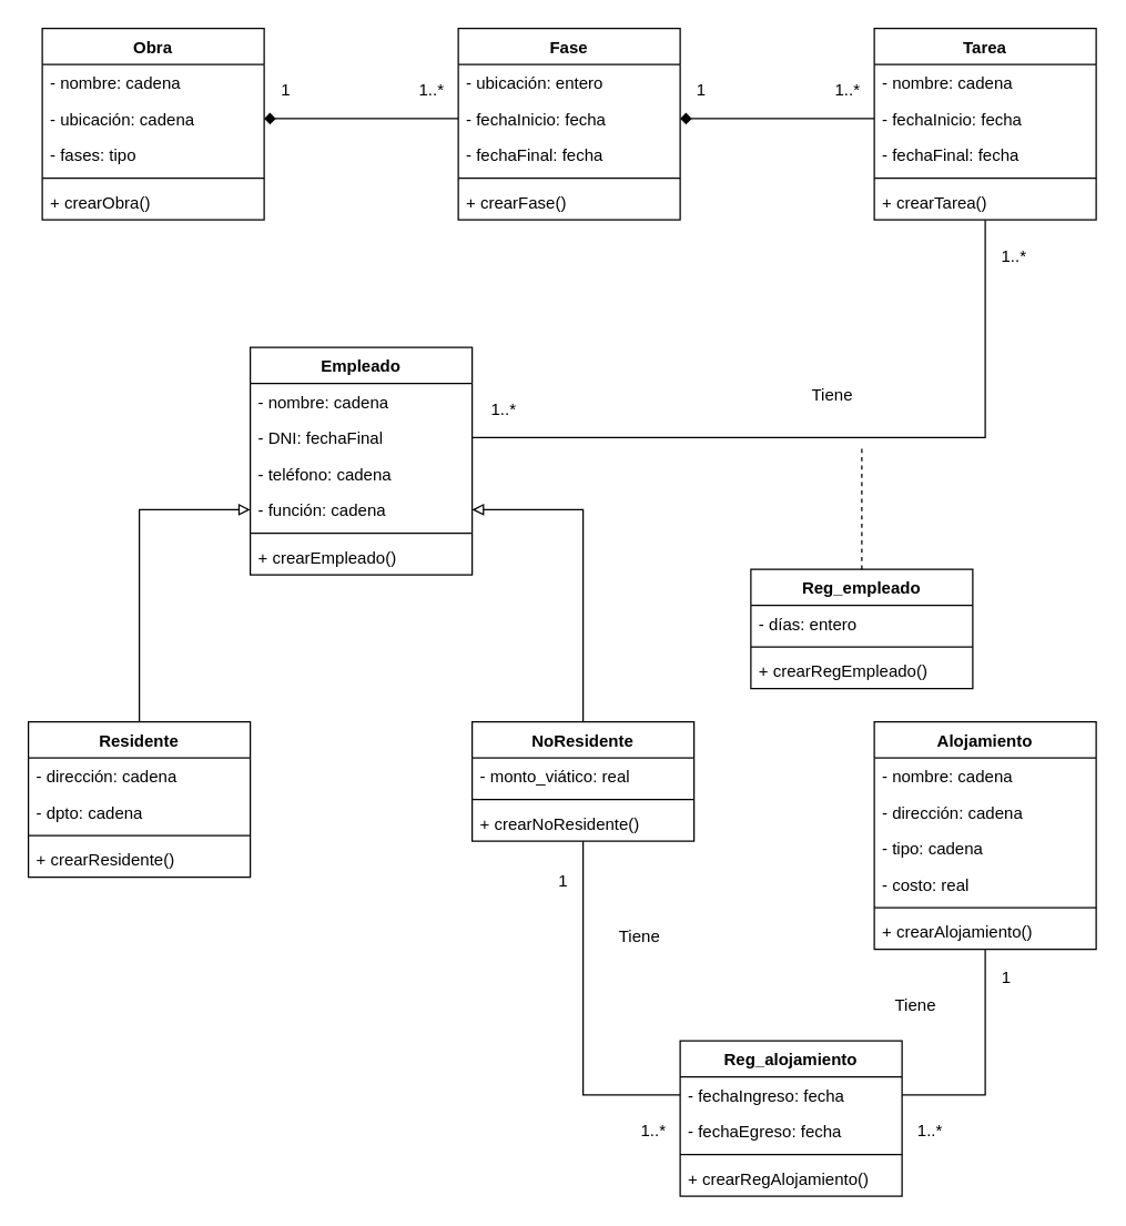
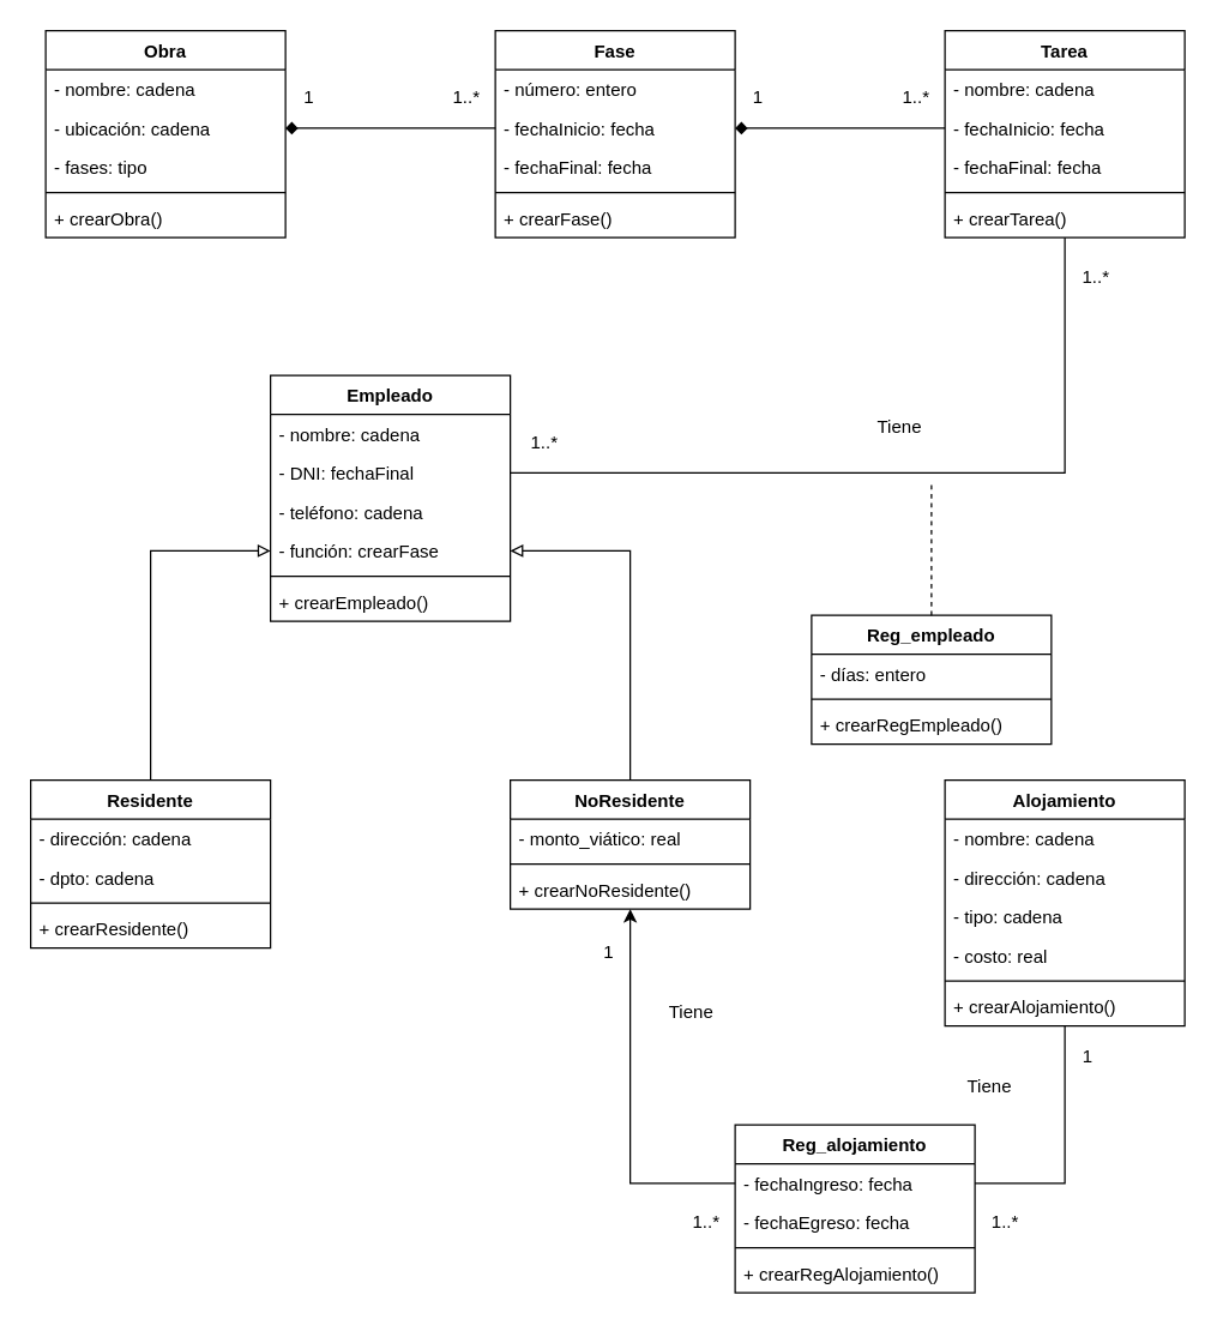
  <mxCell id="0" />
  <mxCell id="1" parent="0" />
  <mxCell id="2" value="Obra" style="swimlane;fontStyle=1;align=center;verticalAlign=top;childLayout=stackLayout;horizontal=1;startSize=26;horizontalStack=0;resizeParent=1;resizeParentMax=0;resizeLast=0;collapsible=1;marginBottom=0;" parent="1" vertex="1"><mxGeometry x="30" y="20" width="160" height="138" as="geometry" /></mxCell>
  <mxCell id="3" value="- nombre: cadena" style="text;strokeColor=none;fillColor=none;align=left;verticalAlign=top;spacingLeft=4;spacingRight=4;overflow=hidden;rotatable=0;points=[[0,0.5],[1,0.5]];portConstraint=eastwest;" parent="2" vertex="1"><mxGeometry y="26" width="160" height="26" as="geometry" /></mxCell>
  <mxCell id="4" value="- ubicación: cadena" style="text;strokeColor=none;fillColor=none;align=left;verticalAlign=top;spacingLeft=4;spacingRight=4;overflow=hidden;rotatable=0;points=[[0,0.5],[1,0.5]];portConstraint=eastwest;" parent="2" vertex="1"><mxGeometry y="52" width="160" height="26" as="geometry" /></mxCell>
  <mxCell id="5" value="- fases: tipo" style="text;strokeColor=none;fillColor=none;align=left;verticalAlign=top;spacingLeft=4;spacingRight=4;overflow=hidden;rotatable=0;points=[[0,0.5],[1,0.5]];portConstraint=eastwest;" parent="2" vertex="1"><mxGeometry y="78" width="160" height="26" as="geometry" /></mxCell>
  <mxCell id="6" value="" style="line;strokeWidth=1;fillColor=none;align=left;verticalAlign=middle;spacingTop=-1;spacingLeft=3;spacingRight=3;rotatable=0;labelPosition=right;points=[];portConstraint=eastwest;" parent="2" vertex="1"><mxGeometry y="104" width="160" height="8" as="geometry" /></mxCell>
  <mxCell id="7" value="+ crearObra()" style="text;strokeColor=none;fillColor=none;align=left;verticalAlign=top;spacingLeft=4;spacingRight=4;overflow=hidden;rotatable=0;points=[[0,0.5],[1,0.5]];portConstraint=eastwest;" parent="2" vertex="1"><mxGeometry y="112" width="160" height="26" as="geometry" /></mxCell>
  <mxCell id="8" value="Fase" style="swimlane;fontStyle=1;align=center;verticalAlign=top;childLayout=stackLayout;horizontal=1;startSize=26;horizontalStack=0;resizeParent=1;resizeParentMax=0;resizeLast=0;collapsible=1;marginBottom=0;" parent="1" vertex="1"><mxGeometry x="330" y="20" width="160" height="138" as="geometry" /></mxCell>
- <mxCell id="9" value="- ubicación: entero" style="text;strokeColor=none;fillColor=none;align=left;verticalAlign=top;spacingLeft=4;spacingRight=4;overflow=hidden;rotatable=0;points=[[0,0.5],[1,0.5]];portConstraint=eastwest;" parent="8" vertex="1"><mxGeometry y="26" width="160" height="26" as="geometry" /></mxCell>
+ <mxCell id="9" value="- número: entero" style="text;strokeColor=none;fillColor=none;align=left;verticalAlign=top;spacingLeft=4;spacingRight=4;overflow=hidden;rotatable=0;points=[[0,0.5],[1,0.5]];portConstraint=eastwest;" parent="8" vertex="1"><mxGeometry y="26" width="160" height="26" as="geometry" /></mxCell>
  <mxCell id="10" value="- fechaInicio: fecha" style="text;strokeColor=none;fillColor=none;align=left;verticalAlign=top;spacingLeft=4;spacingRight=4;overflow=hidden;rotatable=0;points=[[0,0.5],[1,0.5]];portConstraint=eastwest;" parent="8" vertex="1"><mxGeometry y="52" width="160" height="26" as="geometry" /></mxCell>
  <mxCell id="11" value="- fechaFinal: fecha" style="text;strokeColor=none;fillColor=none;align=left;verticalAlign=top;spacingLeft=4;spacingRight=4;overflow=hidden;rotatable=0;points=[[0,0.5],[1,0.5]];portConstraint=eastwest;" parent="8" vertex="1"><mxGeometry y="78" width="160" height="26" as="geometry" /></mxCell>
  <mxCell id="12" value="" style="line;strokeWidth=1;fillColor=none;align=left;verticalAlign=middle;spacingTop=-1;spacingLeft=3;spacingRight=3;rotatable=0;labelPosition=right;points=[];portConstraint=eastwest;" parent="8" vertex="1"><mxGeometry y="104" width="160" height="8" as="geometry" /></mxCell>
  <mxCell id="13" value="+ crearFase()" style="text;strokeColor=none;fillColor=none;align=left;verticalAlign=top;spacingLeft=4;spacingRight=4;overflow=hidden;rotatable=0;points=[[0,0.5],[1,0.5]];portConstraint=eastwest;" parent="8" vertex="1"><mxGeometry y="112" width="160" height="26" as="geometry" /></mxCell>
  <mxCell id="14" value="Tarea" style="swimlane;fontStyle=1;align=center;verticalAlign=top;childLayout=stackLayout;horizontal=1;startSize=26;horizontalStack=0;resizeParent=1;resizeParentMax=0;resizeLast=0;collapsible=1;marginBottom=0;" parent="1" vertex="1"><mxGeometry x="630" y="20" width="160" height="138" as="geometry" /></mxCell>
  <mxCell id="15" value="- nombre: cadena" style="text;strokeColor=none;fillColor=none;align=left;verticalAlign=top;spacingLeft=4;spacingRight=4;overflow=hidden;rotatable=0;points=[[0,0.5],[1,0.5]];portConstraint=eastwest;" parent="14" vertex="1"><mxGeometry y="26" width="160" height="26" as="geometry" /></mxCell>
  <mxCell id="16" value="- fechaInicio: fecha" style="text;strokeColor=none;fillColor=none;align=left;verticalAlign=top;spacingLeft=4;spacingRight=4;overflow=hidden;rotatable=0;points=[[0,0.5],[1,0.5]];portConstraint=eastwest;" parent="14" vertex="1"><mxGeometry y="52" width="160" height="26" as="geometry" /></mxCell>
  <mxCell id="17" value="- fechaFinal: fecha" style="text;strokeColor=none;fillColor=none;align=left;verticalAlign=top;spacingLeft=4;spacingRight=4;overflow=hidden;rotatable=0;points=[[0,0.5],[1,0.5]];portConstraint=eastwest;" parent="14" vertex="1"><mxGeometry y="78" width="160" height="26" as="geometry" /></mxCell>
  <mxCell id="18" value="" style="line;strokeWidth=1;fillColor=none;align=left;verticalAlign=middle;spacingTop=-1;spacingLeft=3;spacingRight=3;rotatable=0;labelPosition=right;points=[];portConstraint=eastwest;" parent="14" vertex="1"><mxGeometry y="104" width="160" height="8" as="geometry" /></mxCell>
  <mxCell id="19" value="+ crearTarea()" style="text;strokeColor=none;fillColor=none;align=left;verticalAlign=top;spacingLeft=4;spacingRight=4;overflow=hidden;rotatable=0;points=[[0,0.5],[1,0.5]];portConstraint=eastwest;" parent="14" vertex="1"><mxGeometry y="112" width="160" height="26" as="geometry" /></mxCell>
  <mxCell id="20" value="Empleado" style="swimlane;fontStyle=1;align=center;verticalAlign=top;childLayout=stackLayout;horizontal=1;startSize=26;horizontalStack=0;resizeParent=1;resizeParentMax=0;resizeLast=0;collapsible=1;marginBottom=0;" parent="1" vertex="1"><mxGeometry x="180" y="250" width="160" height="164" as="geometry" /></mxCell>
  <mxCell id="21" value="- nombre: cadena" style="text;strokeColor=none;fillColor=none;align=left;verticalAlign=top;spacingLeft=4;spacingRight=4;overflow=hidden;rotatable=0;points=[[0,0.5],[1,0.5]];portConstraint=eastwest;" parent="20" vertex="1"><mxGeometry y="26" width="160" height="26" as="geometry" /></mxCell>
  <mxCell id="22" value="- DNI: fechaFinal" style="text;strokeColor=none;fillColor=none;align=left;verticalAlign=top;spacingLeft=4;spacingRight=4;overflow=hidden;rotatable=0;points=[[0,0.5],[1,0.5]];portConstraint=eastwest;" parent="20" vertex="1"><mxGeometry y="52" width="160" height="26" as="geometry" /></mxCell>
  <mxCell id="23" value="- teléfono: cadena" style="text;strokeColor=none;fillColor=none;align=left;verticalAlign=top;spacingLeft=4;spacingRight=4;overflow=hidden;rotatable=0;points=[[0,0.5],[1,0.5]];portConstraint=eastwest;" parent="20" vertex="1"><mxGeometry y="78" width="160" height="26" as="geometry" /></mxCell>
- <mxCell id="24" value="- función: cadena" style="text;strokeColor=none;fillColor=none;align=left;verticalAlign=top;spacingLeft=4;spacingRight=4;overflow=hidden;rotatable=0;points=[[0,0.5],[1,0.5]];portConstraint=eastwest;" parent="20" vertex="1"><mxGeometry y="104" width="160" height="26" as="geometry" /></mxCell>
+ <mxCell id="24" value="- función: crearFase" style="text;strokeColor=none;fillColor=none;align=left;verticalAlign=top;spacingLeft=4;spacingRight=4;overflow=hidden;rotatable=0;points=[[0,0.5],[1,0.5]];portConstraint=eastwest;" parent="20" vertex="1"><mxGeometry y="104" width="160" height="26" as="geometry" /></mxCell>
  <mxCell id="25" value="" style="line;strokeWidth=1;fillColor=none;align=left;verticalAlign=middle;spacingTop=-1;spacingLeft=3;spacingRight=3;rotatable=0;labelPosition=right;points=[];portConstraint=eastwest;" parent="20" vertex="1"><mxGeometry y="130" width="160" height="8" as="geometry" /></mxCell>
  <mxCell id="26" value="+ crearEmpleado()" style="text;strokeColor=none;fillColor=none;align=left;verticalAlign=top;spacingLeft=4;spacingRight=4;overflow=hidden;rotatable=0;points=[[0,0.5],[1,0.5]];portConstraint=eastwest;" parent="20" vertex="1"><mxGeometry y="138" width="160" height="26" as="geometry" /></mxCell>
  <mxCell id="27" value="Residente" style="swimlane;fontStyle=1;align=center;verticalAlign=top;childLayout=stackLayout;horizontal=1;startSize=26;horizontalStack=0;resizeParent=1;resizeParentMax=0;resizeLast=0;collapsible=1;marginBottom=0;" parent="1" vertex="1"><mxGeometry x="20" y="520" width="160" height="112" as="geometry" /></mxCell>
  <mxCell id="28" value="- dirección: cadena" style="text;strokeColor=none;fillColor=none;align=left;verticalAlign=top;spacingLeft=4;spacingRight=4;overflow=hidden;rotatable=0;points=[[0,0.5],[1,0.5]];portConstraint=eastwest;" parent="27" vertex="1"><mxGeometry y="26" width="160" height="26" as="geometry" /></mxCell>
  <mxCell id="29" value="- dpto: cadena" style="text;strokeColor=none;fillColor=none;align=left;verticalAlign=top;spacingLeft=4;spacingRight=4;overflow=hidden;rotatable=0;points=[[0,0.5],[1,0.5]];portConstraint=eastwest;" parent="27" vertex="1"><mxGeometry y="52" width="160" height="26" as="geometry" /></mxCell>
  <mxCell id="30" value="" style="line;strokeWidth=1;fillColor=none;align=left;verticalAlign=middle;spacingTop=-1;spacingLeft=3;spacingRight=3;rotatable=0;labelPosition=right;points=[];portConstraint=eastwest;" parent="27" vertex="1"><mxGeometry y="78" width="160" height="8" as="geometry" /></mxCell>
  <mxCell id="31" value="+ crearResidente()" style="text;strokeColor=none;fillColor=none;align=left;verticalAlign=top;spacingLeft=4;spacingRight=4;overflow=hidden;rotatable=0;points=[[0,0.5],[1,0.5]];portConstraint=eastwest;" parent="27" vertex="1"><mxGeometry y="86" width="160" height="26" as="geometry" /></mxCell>
  <mxCell id="32" value="NoResidente" style="swimlane;fontStyle=1;align=center;verticalAlign=top;childLayout=stackLayout;horizontal=1;startSize=26;horizontalStack=0;resizeParent=1;resizeParentMax=0;resizeLast=0;collapsible=1;marginBottom=0;" parent="1" vertex="1"><mxGeometry x="340" y="520" width="160" height="86" as="geometry" /></mxCell>
  <mxCell id="33" value="- monto_viático: real" style="text;strokeColor=none;fillColor=none;align=left;verticalAlign=top;spacingLeft=4;spacingRight=4;overflow=hidden;rotatable=0;points=[[0,0.5],[1,0.5]];portConstraint=eastwest;" parent="32" vertex="1"><mxGeometry y="26" width="160" height="26" as="geometry" /></mxCell>
  <mxCell id="34" value="" style="line;strokeWidth=1;fillColor=none;align=left;verticalAlign=middle;spacingTop=-1;spacingLeft=3;spacingRight=3;rotatable=0;labelPosition=right;points=[];portConstraint=eastwest;" parent="32" vertex="1"><mxGeometry y="52" width="160" height="8" as="geometry" /></mxCell>
  <mxCell id="35" value="+ crearNoResidente()" style="text;strokeColor=none;fillColor=none;align=left;verticalAlign=top;spacingLeft=4;spacingRight=4;overflow=hidden;rotatable=0;points=[[0,0.5],[1,0.5]];portConstraint=eastwest;" parent="32" vertex="1"><mxGeometry y="60" width="160" height="26" as="geometry" /></mxCell>
  <mxCell id="36" value="Reg_empleado" style="swimlane;fontStyle=1;align=center;verticalAlign=top;childLayout=stackLayout;horizontal=1;startSize=26;horizontalStack=0;resizeParent=1;resizeParentMax=0;resizeLast=0;collapsible=1;marginBottom=0;" parent="1" vertex="1"><mxGeometry x="541" y="410" width="160" height="86" as="geometry" /></mxCell>
  <mxCell id="37" value="- días: entero" style="text;strokeColor=none;fillColor=none;align=left;verticalAlign=top;spacingLeft=4;spacingRight=4;overflow=hidden;rotatable=0;points=[[0,0.5],[1,0.5]];portConstraint=eastwest;" parent="36" vertex="1"><mxGeometry y="26" width="160" height="26" as="geometry" /></mxCell>
  <mxCell id="38" value="" style="line;strokeWidth=1;fillColor=none;align=left;verticalAlign=middle;spacingTop=-1;spacingLeft=3;spacingRight=3;rotatable=0;labelPosition=right;points=[];portConstraint=eastwest;" parent="36" vertex="1"><mxGeometry y="52" width="160" height="8" as="geometry" /></mxCell>
  <mxCell id="39" value="+ crearRegEmpleado()" style="text;strokeColor=none;fillColor=none;align=left;verticalAlign=top;spacingLeft=4;spacingRight=4;overflow=hidden;rotatable=0;points=[[0,0.5],[1,0.5]];portConstraint=eastwest;" parent="36" vertex="1"><mxGeometry y="60" width="160" height="26" as="geometry" /></mxCell>
  <mxCell id="40" value="Alojamiento" style="swimlane;fontStyle=1;align=center;verticalAlign=top;childLayout=stackLayout;horizontal=1;startSize=26;horizontalStack=0;resizeParent=1;resizeParentMax=0;resizeLast=0;collapsible=1;marginBottom=0;" parent="1" vertex="1"><mxGeometry x="630" y="520" width="160" height="164" as="geometry" /></mxCell>
  <mxCell id="41" value="- nombre: cadena" style="text;strokeColor=none;fillColor=none;align=left;verticalAlign=top;spacingLeft=4;spacingRight=4;overflow=hidden;rotatable=0;points=[[0,0.5],[1,0.5]];portConstraint=eastwest;" parent="40" vertex="1"><mxGeometry y="26" width="160" height="26" as="geometry" /></mxCell>
  <mxCell id="42" value="- dirección: cadena" style="text;strokeColor=none;fillColor=none;align=left;verticalAlign=top;spacingLeft=4;spacingRight=4;overflow=hidden;rotatable=0;points=[[0,0.5],[1,0.5]];portConstraint=eastwest;" parent="40" vertex="1"><mxGeometry y="52" width="160" height="26" as="geometry" /></mxCell>
  <mxCell id="43" value="- tipo: cadena" style="text;strokeColor=none;fillColor=none;align=left;verticalAlign=top;spacingLeft=4;spacingRight=4;overflow=hidden;rotatable=0;points=[[0,0.5],[1,0.5]];portConstraint=eastwest;" parent="40" vertex="1"><mxGeometry y="78" width="160" height="26" as="geometry" /></mxCell>
  <mxCell id="44" value="- costo: real" style="text;strokeColor=none;fillColor=none;align=left;verticalAlign=top;spacingLeft=4;spacingRight=4;overflow=hidden;rotatable=0;points=[[0,0.5],[1,0.5]];portConstraint=eastwest;" parent="40" vertex="1"><mxGeometry y="104" width="160" height="26" as="geometry" /></mxCell>
  <mxCell id="45" value="" style="line;strokeWidth=1;fillColor=none;align=left;verticalAlign=middle;spacingTop=-1;spacingLeft=3;spacingRight=3;rotatable=0;labelPosition=right;points=[];portConstraint=eastwest;" parent="40" vertex="1"><mxGeometry y="130" width="160" height="8" as="geometry" /></mxCell>
  <mxCell id="46" value="+ crearAlojamiento()" style="text;strokeColor=none;fillColor=none;align=left;verticalAlign=top;spacingLeft=4;spacingRight=4;overflow=hidden;rotatable=0;points=[[0,0.5],[1,0.5]];portConstraint=eastwest;" parent="40" vertex="1"><mxGeometry y="138" width="160" height="26" as="geometry" /></mxCell>
  <mxCell id="47" value="Reg_alojamiento" style="swimlane;fontStyle=1;align=center;verticalAlign=top;childLayout=stackLayout;horizontal=1;startSize=26;horizontalStack=0;resizeParent=1;resizeParentMax=0;resizeLast=0;collapsible=1;marginBottom=0;" parent="1" vertex="1"><mxGeometry x="490" y="750" width="160" height="112" as="geometry" /></mxCell>
  <mxCell id="48" value="- fechaIngreso: fecha" style="text;strokeColor=none;fillColor=none;align=left;verticalAlign=top;spacingLeft=4;spacingRight=4;overflow=hidden;rotatable=0;points=[[0,0.5],[1,0.5]];portConstraint=eastwest;" parent="47" vertex="1"><mxGeometry y="26" width="160" height="26" as="geometry" /></mxCell>
  <mxCell id="49" value="- fechaEgreso: fecha" style="text;strokeColor=none;fillColor=none;align=left;verticalAlign=top;spacingLeft=4;spacingRight=4;overflow=hidden;rotatable=0;points=[[0,0.5],[1,0.5]];portConstraint=eastwest;" parent="47" vertex="1"><mxGeometry y="52" width="160" height="26" as="geometry" /></mxCell>
  <mxCell id="50" value="" style="line;strokeWidth=1;fillColor=none;align=left;verticalAlign=middle;spacingTop=-1;spacingLeft=3;spacingRight=3;rotatable=0;labelPosition=right;points=[];portConstraint=eastwest;" parent="47" vertex="1"><mxGeometry y="78" width="160" height="8" as="geometry" /></mxCell>
  <mxCell id="51" value="+ crearRegAlojamiento()" style="text;strokeColor=none;fillColor=none;align=left;verticalAlign=top;spacingLeft=4;spacingRight=4;overflow=hidden;rotatable=0;points=[[0,0.5],[1,0.5]];portConstraint=eastwest;" parent="47" vertex="1"><mxGeometry y="86" width="160" height="26" as="geometry" /></mxCell>
  <mxCell id="52" value="" style="endArrow=diamond;html=1;rounded=0;entryX=1;entryY=0.5;entryDx=0;entryDy=0;exitX=0;exitY=0.5;exitDx=0;exitDy=0;endFill=1;" parent="1" source="10" target="4" edge="1"><mxGeometry width="50" height="50" relative="1" as="geometry"><mxPoint x="360" y="240" as="sourcePoint" /><mxPoint x="410" y="190" as="targetPoint" /></mxGeometry></mxCell>
  <mxCell id="53" value="" style="endArrow=diamond;html=1;rounded=0;entryX=1;entryY=0.5;entryDx=0;entryDy=0;exitX=0;exitY=0.5;exitDx=0;exitDy=0;endFill=1;" parent="1" source="16" target="10" edge="1"><mxGeometry width="50" height="50" relative="1" as="geometry"><mxPoint x="360" y="240" as="sourcePoint" /><mxPoint x="410" y="190" as="targetPoint" /></mxGeometry></mxCell>
  <mxCell id="54" value="" style="endArrow=block;html=1;rounded=0;entryX=0;entryY=0.5;entryDx=0;entryDy=0;endFill=0;exitX=0.5;exitY=0;exitDx=0;exitDy=0;" parent="1" source="27" target="24" edge="1"><mxGeometry width="50" height="50" relative="1" as="geometry"><mxPoint x="100" y="500" as="sourcePoint" /><mxPoint x="410" y="440" as="targetPoint" /><Array as="points"><mxPoint x="100" y="367" /></Array></mxGeometry></mxCell>
  <mxCell id="55" value="" style="endArrow=block;html=1;rounded=0;entryX=1;entryY=0.5;entryDx=0;entryDy=0;endFill=0;exitX=0.5;exitY=0;exitDx=0;exitDy=0;" parent="1" source="32" target="24" edge="1"><mxGeometry width="50" height="50" relative="1" as="geometry"><mxPoint x="420" y="500" as="sourcePoint" /><mxPoint x="410" y="440" as="targetPoint" /><Array as="points"><mxPoint x="420" y="367" /></Array></mxGeometry></mxCell>
- <mxCell id="56" value="" style="endArrow=none;html=1;rounded=0;entryX=0.5;entryY=1;entryDx=0;entryDy=0;exitX=0;exitY=0.5;exitDx=0;exitDy=0;" parent="1" source="48" target="32" edge="1"><mxGeometry width="50" height="50" relative="1" as="geometry"><mxPoint x="360" y="750" as="sourcePoint" /><mxPoint x="410" y="700" as="targetPoint" /><Array as="points"><mxPoint x="420" y="789" /></Array></mxGeometry></mxCell>
+ <mxCell id="56" value="" style="endArrow=classic;html=1;rounded=0;entryX=0.5;entryY=1;entryDx=0;entryDy=0;exitX=0;exitY=0.5;exitDx=0;exitDy=0;" parent="1" source="48" target="32" edge="1"><mxGeometry width="50" height="50" relative="1" as="geometry"><mxPoint x="360" y="750" as="sourcePoint" /><mxPoint x="410" y="700" as="targetPoint" /><Array as="points"><mxPoint x="420" y="789" /></Array></mxGeometry></mxCell>
  <mxCell id="57" value="" style="endArrow=none;html=1;rounded=0;entryX=0.5;entryY=1;entryDx=0;entryDy=0;entryPerimeter=0;exitX=1;exitY=0.5;exitDx=0;exitDy=0;" parent="1" source="48" target="46" edge="1"><mxGeometry width="50" height="50" relative="1" as="geometry"><mxPoint x="360" y="710" as="sourcePoint" /><mxPoint x="410" y="660" as="targetPoint" /><Array as="points"><mxPoint x="710" y="789" /></Array></mxGeometry></mxCell>
  <mxCell id="58" value="" style="endArrow=none;html=1;rounded=0;exitX=0.5;exitY=1;exitDx=0;exitDy=0;entryX=1;entryY=0.5;entryDx=0;entryDy=0;exitPerimeter=0;" parent="1" source="19" target="22" edge="1"><mxGeometry width="50" height="50" relative="1" as="geometry"><mxPoint x="360" y="440" as="sourcePoint" /><mxPoint x="410" y="390" as="targetPoint" /><Array as="points"><mxPoint x="710" y="315" /></Array></mxGeometry></mxCell>
  <mxCell id="59" value="1..*" style="text;html=1;strokeColor=none;fillColor=none;align=center;verticalAlign=middle;whiteSpace=wrap;rounded=0;" parent="1" vertex="1"><mxGeometry x="301" y="50" width="20" height="30" as="geometry" /></mxCell>
  <mxCell id="60" value="1..*" style="text;html=1;strokeColor=none;fillColor=none;align=center;verticalAlign=middle;whiteSpace=wrap;rounded=0;" parent="1" vertex="1"><mxGeometry x="601" y="50" width="20" height="30" as="geometry" /></mxCell>
  <mxCell id="61" value="1" style="text;html=1;strokeColor=none;fillColor=none;align=center;verticalAlign=middle;whiteSpace=wrap;rounded=0;" parent="1" vertex="1"><mxGeometry x="201" y="50" width="10" height="30" as="geometry" /></mxCell>
  <mxCell id="62" value="1" style="text;html=1;strokeColor=none;fillColor=none;align=center;verticalAlign=middle;whiteSpace=wrap;rounded=0;" parent="1" vertex="1"><mxGeometry x="500" y="50" width="11" height="30" as="geometry" /></mxCell>
  <mxCell id="63" value="1..*" style="text;html=1;strokeColor=none;fillColor=none;align=center;verticalAlign=middle;whiteSpace=wrap;rounded=0;" parent="1" vertex="1"><mxGeometry x="345" y="280" width="36" height="30" as="geometry" /></mxCell>
  <mxCell id="64" value="1..*" style="text;html=1;strokeColor=none;fillColor=none;align=center;verticalAlign=middle;whiteSpace=wrap;rounded=0;" parent="1" vertex="1"><mxGeometry x="721" y="170" width="20" height="30" as="geometry" /></mxCell>
  <mxCell id="65" value="1" style="text;html=1;strokeColor=none;fillColor=none;align=center;verticalAlign=middle;whiteSpace=wrap;rounded=0;" parent="1" vertex="1"><mxGeometry x="401" y="620" width="10" height="30" as="geometry" /></mxCell>
  <mxCell id="66" value="1..*" style="text;html=1;strokeColor=none;fillColor=none;align=center;verticalAlign=middle;whiteSpace=wrap;rounded=0;" parent="1" vertex="1"><mxGeometry x="461" y="800" width="20" height="30" as="geometry" /></mxCell>
  <mxCell id="67" value="1..*" style="text;html=1;strokeColor=none;fillColor=none;align=center;verticalAlign=middle;whiteSpace=wrap;rounded=0;" parent="1" vertex="1"><mxGeometry x="660" y="800" width="21" height="30" as="geometry" /></mxCell>
  <mxCell id="68" value="1" style="text;html=1;strokeColor=none;fillColor=none;align=center;verticalAlign=middle;whiteSpace=wrap;rounded=0;" parent="1" vertex="1"><mxGeometry x="720" y="690" width="11" height="30" as="geometry" /></mxCell>
  <mxCell id="69" value="Tiene" style="text;html=1;strokeColor=none;fillColor=none;align=center;verticalAlign=middle;whiteSpace=wrap;rounded=0;" parent="1" vertex="1"><mxGeometry x="570" y="270" width="60" height="30" as="geometry" /></mxCell>
  <mxCell id="70" value="Tiene" style="text;html=1;strokeColor=none;fillColor=none;align=center;verticalAlign=middle;whiteSpace=wrap;rounded=0;" parent="1" vertex="1"><mxGeometry x="431" y="660" width="60" height="30" as="geometry" /></mxCell>
  <mxCell id="71" value="Tiene" style="text;html=1;strokeColor=none;fillColor=none;align=center;verticalAlign=middle;whiteSpace=wrap;rounded=0;" parent="1" vertex="1"><mxGeometry x="630" y="710" width="60" height="30" as="geometry" /></mxCell>
  <mxCell id="72" value="" style="endArrow=none;dashed=1;html=1;rounded=0;exitX=0.5;exitY=0;exitDx=0;exitDy=0;" edge="1" parent="1" source="36"><mxGeometry width="50" height="50" relative="1" as="geometry"><mxPoint x="411" y="260" as="sourcePoint" /><mxPoint x="621" y="320" as="targetPoint" /></mxGeometry></mxCell>
